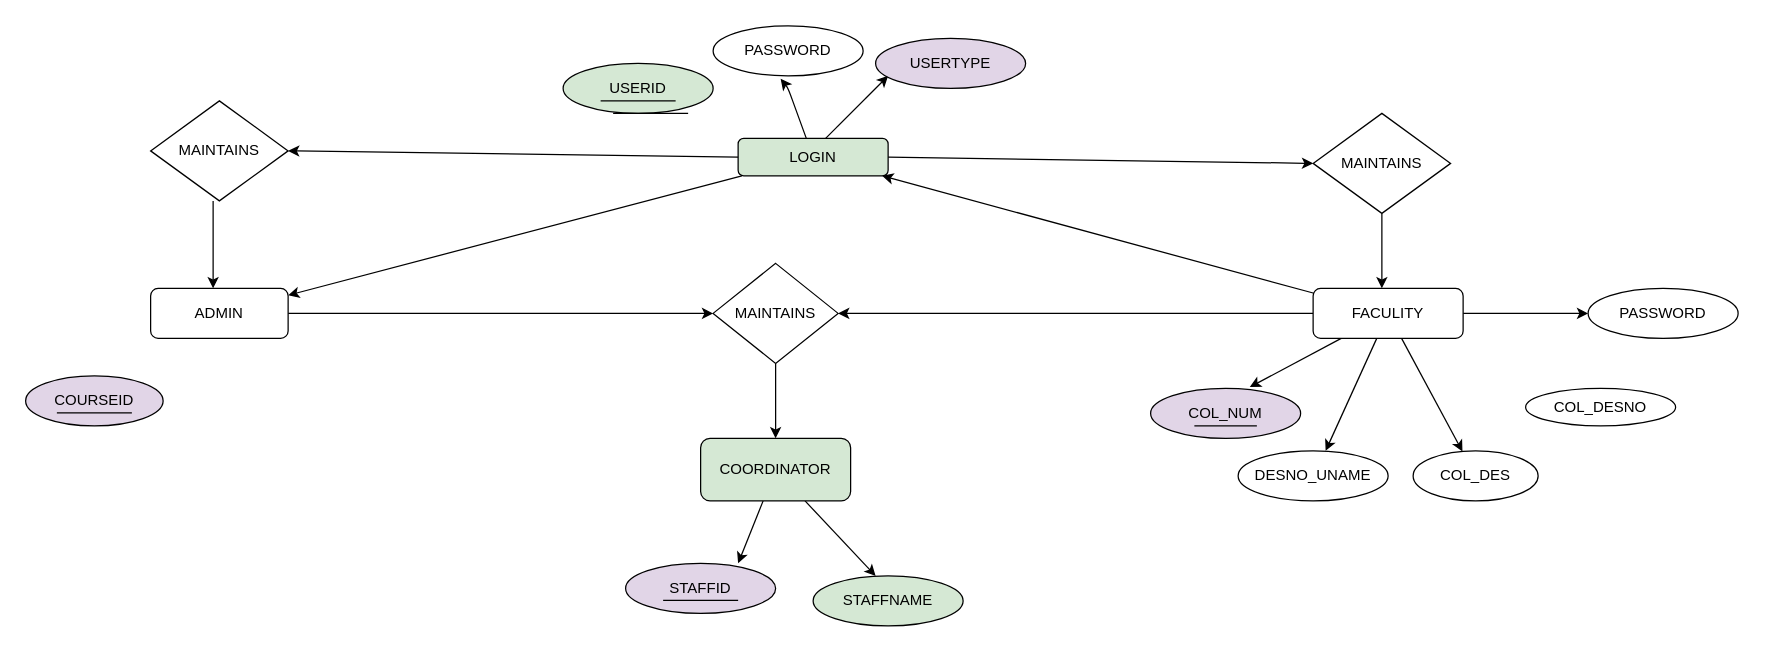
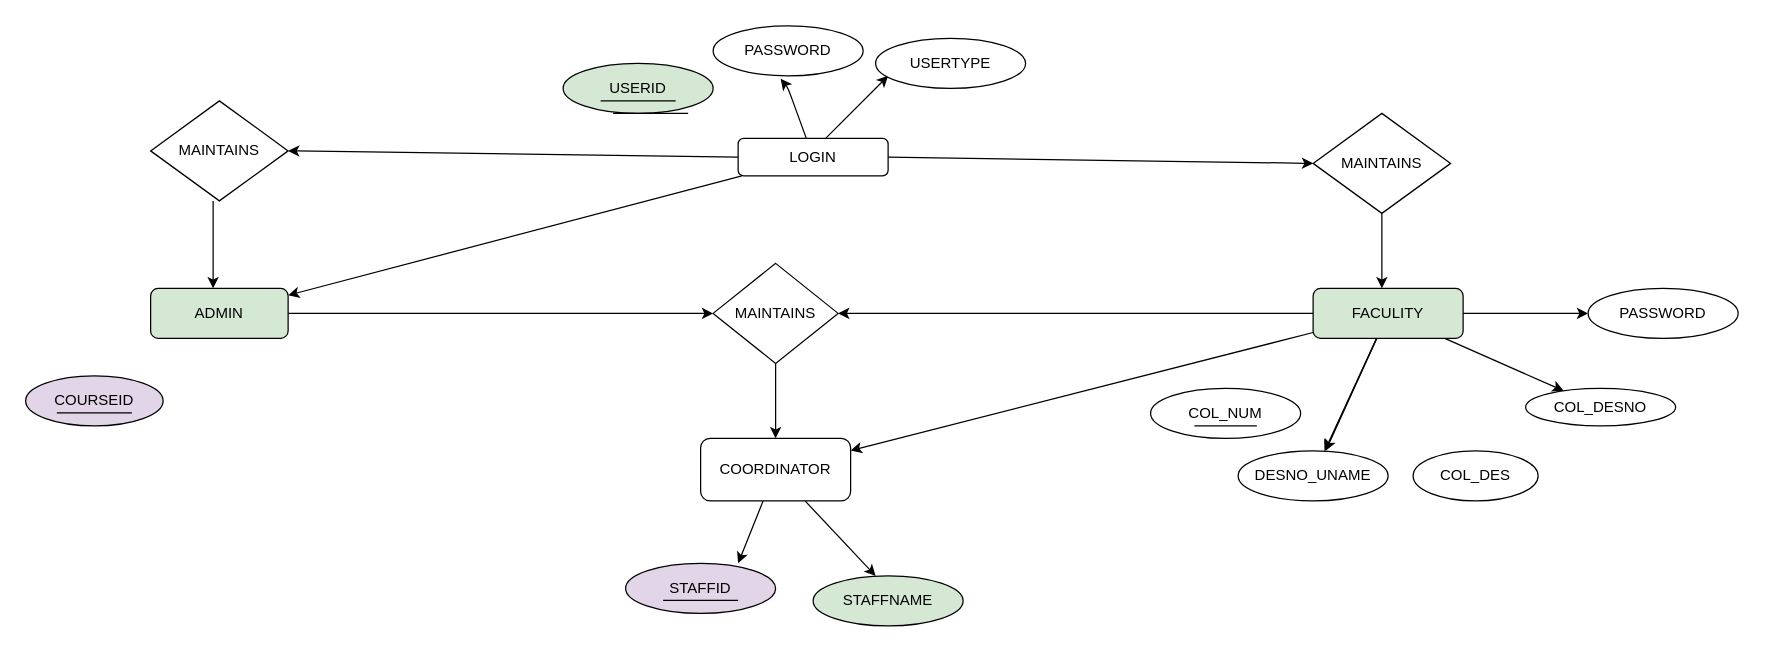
  <mxCell id="0" />
  <mxCell id="1" parent="0" />
  <mxCell id="2" style="edgeStyle=none;html=1;entryX=0.45;entryY=1.058;entryDx=0;entryDy=0;entryPerimeter=0;" edge="1" parent="1" source="4" target="8"><mxGeometry relative="1" as="geometry"><mxPoint x="630" y="60" as="targetPoint" /><Array as="points"><mxPoint x="630" y="70" /></Array></mxGeometry></mxCell>
  <mxCell id="3" style="edgeStyle=none;html=1;" edge="1" parent="1" source="4" target="30"><mxGeometry relative="1" as="geometry"><mxPoint x="550" y="80" as="targetPoint" /></mxGeometry></mxCell>
- <mxCell id="4" value="LOGIN" style="rounded=1;whiteSpace=wrap;html=1;fillColor=#d5e8d4;" vertex="1" parent="1"><mxGeometry x="590" y="110" width="120" height="30" as="geometry" /></mxCell>
+ <mxCell id="4" value="LOGIN" style="rounded=1;whiteSpace=wrap;html=1;" vertex="1" parent="1"><mxGeometry x="590" y="110" width="120" height="30" as="geometry" /></mxCell>
  <mxCell id="5" value="" style="endArrow=classic;html=1;" edge="1" parent="1"><mxGeometry width="50" height="50" relative="1" as="geometry"><mxPoint x="660" y="110" as="sourcePoint" /><mxPoint x="710" y="60" as="targetPoint" /></mxGeometry></mxCell>
  <mxCell id="6" value="USERID" style="ellipse;whiteSpace=wrap;html=1;fillColor=#d5e8d4;" vertex="1" parent="1"><mxGeometry x="450" y="50" width="120" height="40" as="geometry" /></mxCell>
  <mxCell id="7" value="" style="endArrow=none;html=1;" edge="1" parent="1"><mxGeometry width="50" height="50" relative="1" as="geometry"><mxPoint x="480" y="80" as="sourcePoint" /><mxPoint x="540" y="80" as="targetPoint" /><Array as="points"><mxPoint x="520" y="80" /></Array></mxGeometry></mxCell>
  <mxCell id="8" value="PASSWORD" style="ellipse;whiteSpace=wrap;html=1;" vertex="1" parent="1"><mxGeometry x="570" y="20" width="120" height="40" as="geometry" /></mxCell>
- <mxCell id="9" value="USERTYPE" style="ellipse;whiteSpace=wrap;html=1;fillColor=#e1d5e7;" vertex="1" parent="1"><mxGeometry x="700" y="30" width="120" height="40" as="geometry" /></mxCell>
+ <mxCell id="9" value="USERTYPE" style="ellipse;whiteSpace=wrap;html=1;" vertex="1" parent="1"><mxGeometry x="700" y="30" width="120" height="40" as="geometry" /></mxCell>
  <mxCell id="10" value="" style="endArrow=classic;html=1;startArrow=none;" edge="1" parent="1" source="14"><mxGeometry width="50" height="50" relative="1" as="geometry"><mxPoint x="1104.5" y="90" as="sourcePoint" /><mxPoint x="1105" y="230" as="targetPoint" /></mxGeometry></mxCell>
  <mxCell id="11" value="MAINTAINS" style="rhombus;whiteSpace=wrap;html=1;" vertex="1" parent="1"><mxGeometry x="120" y="80" width="110" height="80" as="geometry" /></mxCell>
  <mxCell id="12" value="" style="endArrow=classic;html=1;exitX=0;exitY=0.5;exitDx=0;exitDy=0;" edge="1" parent="1" source="4"><mxGeometry width="50" height="50" relative="1" as="geometry"><mxPoint x="380" y="180" as="sourcePoint" /><mxPoint x="230" y="120" as="targetPoint" /></mxGeometry></mxCell>
  <mxCell id="13" value="" style="endArrow=none;html=1;" edge="1" parent="1" target="14"><mxGeometry width="50" height="50" relative="1" as="geometry"><mxPoint x="1104.5" y="90" as="sourcePoint" /><mxPoint x="1105" y="230" as="targetPoint" /></mxGeometry></mxCell>
  <mxCell id="14" value="MAINTAINS" style="rhombus;whiteSpace=wrap;html=1;" vertex="1" parent="1"><mxGeometry x="1050" y="90" width="110" height="80" as="geometry" /></mxCell>
  <mxCell id="15" value="" style="endArrow=classic;html=1;exitX=1;exitY=0.5;exitDx=0;exitDy=0;entryX=0;entryY=0.5;entryDx=0;entryDy=0;" edge="1" parent="1" source="4" target="14"><mxGeometry width="50" height="50" relative="1" as="geometry"><mxPoint x="1040" y="127.5" as="sourcePoint" /><mxPoint x="1000" y="80" as="targetPoint" /></mxGeometry></mxCell>
  <mxCell id="16" value="" style="endArrow=classic;html=1;" edge="1" parent="1"><mxGeometry width="50" height="50" relative="1" as="geometry"><mxPoint x="170" y="160" as="sourcePoint" /><mxPoint x="170" y="230" as="targetPoint" /></mxGeometry></mxCell>
- <mxCell id="17" style="edgeStyle=none;html=1;entryX=0.661;entryY=-0.025;entryDx=0;entryDy=0;entryPerimeter=0;" edge="1" parent="1" source="23" target="24"><mxGeometry relative="1" as="geometry" /></mxCell>
+ <mxCell id="17" style="edgeStyle=none;html=1;" edge="1" parent="1" source="23" target="25"><mxGeometry relative="1" as="geometry" /></mxCell>
  <mxCell id="18" style="edgeStyle=none;html=1;" edge="1" parent="1" source="23"><mxGeometry relative="1" as="geometry"><mxPoint x="1060" y="360" as="targetPoint" /></mxGeometry></mxCell>
- <mxCell id="19" style="edgeStyle=none;html=1;" edge="1" parent="1" source="23" target="26"><mxGeometry relative="1" as="geometry" /></mxCell>
- <mxCell id="20" style="edgeStyle=none;html=1;" edge="1" parent="1" source="23" target="4"><mxGeometry relative="1" as="geometry" /></mxCell>
+ <mxCell id="19" style="edgeStyle=none;html=1;" edge="1" parent="1" source="23" target="37"><mxGeometry relative="1" as="geometry" /></mxCell>
+ <mxCell id="20" style="edgeStyle=none;html=1;" edge="1" parent="1" source="23" target="27"><mxGeometry relative="1" as="geometry" /></mxCell>
  <mxCell id="21" style="edgeStyle=none;html=1;" edge="1" parent="1" source="23" target="28"><mxGeometry relative="1" as="geometry" /></mxCell>
  <mxCell id="22" style="edgeStyle=none;html=1;entryX=1;entryY=0.5;entryDx=0;entryDy=0;" edge="1" parent="1" source="23" target="34"><mxGeometry relative="1" as="geometry" /></mxCell>
- <mxCell id="23" value="FACULITY" style="rounded=1;whiteSpace=wrap;html=1;" vertex="1" parent="1"><mxGeometry x="1050" y="230" width="120" height="40" as="geometry" /></mxCell>
- <mxCell id="24" value="COL_NUM" style="ellipse;whiteSpace=wrap;html=1;fillColor=#e1d5e7;" vertex="1" parent="1"><mxGeometry x="920" y="310" width="120" height="40" as="geometry" /></mxCell>
+ <mxCell id="23" value="FACULITY" style="rounded=1;whiteSpace=wrap;html=1;fillColor=#d5e8d4;" vertex="1" parent="1"><mxGeometry x="1050" y="230" width="120" height="40" as="geometry" /></mxCell>
+ <mxCell id="24" value="COL_NUM" style="ellipse;whiteSpace=wrap;html=1;" vertex="1" parent="1"><mxGeometry x="920" y="310" width="120" height="40" as="geometry" /></mxCell>
  <mxCell id="25" value="DESNO_UNAME" style="ellipse;whiteSpace=wrap;html=1;" vertex="1" parent="1"><mxGeometry x="990" y="360" width="120" height="40" as="geometry" /></mxCell>
  <mxCell id="26" value="COL_DES" style="ellipse;whiteSpace=wrap;html=1;" vertex="1" parent="1"><mxGeometry x="1130" y="360" width="100" height="40" as="geometry" /></mxCell>
  <mxCell id="27" value="COL_DESNO" style="ellipse;whiteSpace=wrap;html=1;" vertex="1" parent="1"><mxGeometry x="1220" y="310" width="120" height="30" as="geometry" /></mxCell>
  <mxCell id="28" value="PASSWORD" style="ellipse;whiteSpace=wrap;html=1;" vertex="1" parent="1"><mxGeometry x="1270" y="230" width="120" height="40" as="geometry" /></mxCell>
  <mxCell id="29" style="edgeStyle=none;html=1;" edge="1" parent="1" source="30" target="34"><mxGeometry relative="1" as="geometry" /></mxCell>
- <mxCell id="30" value="ADMIN" style="rounded=1;whiteSpace=wrap;html=1;" vertex="1" parent="1"><mxGeometry x="120" y="230" width="110" height="40" as="geometry" /></mxCell>
+ <mxCell id="30" value="ADMIN" style="rounded=1;whiteSpace=wrap;html=1;fillColor=#d5e8d4;" vertex="1" parent="1"><mxGeometry x="120" y="230" width="110" height="40" as="geometry" /></mxCell>
  <mxCell id="31" value="" style="endArrow=none;html=1;" edge="1" parent="1"><mxGeometry width="50" height="50" relative="1" as="geometry"><mxPoint x="955" y="340" as="sourcePoint" /><mxPoint x="1005" y="340" as="targetPoint" /><Array as="points"><mxPoint x="1005" y="340" /></Array></mxGeometry></mxCell>
  <mxCell id="32" value="COURSEID" style="ellipse;whiteSpace=wrap;html=1;fillColor=#e1d5e7;" vertex="1" parent="1"><mxGeometry x="20" y="300" width="110" height="40" as="geometry" /></mxCell>
  <mxCell id="33" style="edgeStyle=none;html=1;" edge="1" parent="1" source="34"><mxGeometry relative="1" as="geometry"><mxPoint x="620" y="350" as="targetPoint" /></mxGeometry></mxCell>
  <mxCell id="34" value="MAINTAINS" style="rhombus;whiteSpace=wrap;html=1;" vertex="1" parent="1"><mxGeometry x="570" y="210" width="100" height="80" as="geometry" /></mxCell>
  <mxCell id="35" style="edgeStyle=none;html=1;" edge="1" parent="1" source="37"><mxGeometry relative="1" as="geometry"><mxPoint x="590" y="450" as="targetPoint" /></mxGeometry></mxCell>
  <mxCell id="36" style="edgeStyle=none;html=1;" edge="1" parent="1" source="37"><mxGeometry relative="1" as="geometry"><mxPoint x="700" y="460" as="targetPoint" /></mxGeometry></mxCell>
- <mxCell id="37" value="COORDINATOR" style="rounded=1;whiteSpace=wrap;html=1;fillColor=#d5e8d4;" vertex="1" parent="1"><mxGeometry x="560" y="350" width="120" height="50" as="geometry" /></mxCell>
+ <mxCell id="37" value="COORDINATOR" style="rounded=1;whiteSpace=wrap;html=1;" vertex="1" parent="1"><mxGeometry x="560" y="350" width="120" height="50" as="geometry" /></mxCell>
  <mxCell id="38" value="STAFFID" style="ellipse;whiteSpace=wrap;html=1;fillColor=#e1d5e7;" vertex="1" parent="1"><mxGeometry x="500" y="450" width="120" height="40" as="geometry" /></mxCell>
  <mxCell id="39" value="STAFFNAME" style="ellipse;whiteSpace=wrap;html=1;fillColor=#d5e8d4;" vertex="1" parent="1"><mxGeometry x="650" y="460" width="120" height="40" as="geometry" /></mxCell>
  <mxCell id="40" value="" style="endArrow=none;html=1;" edge="1" parent="1"><mxGeometry width="50" height="50" relative="1" as="geometry"><mxPoint x="45" y="329.5" as="sourcePoint" /><mxPoint x="105" y="329.5" as="targetPoint" /><Array as="points"><mxPoint x="85" y="329.5" /></Array></mxGeometry></mxCell>
  <mxCell id="41" value="" style="endArrow=none;html=1;" edge="1" parent="1"><mxGeometry width="50" height="50" relative="1" as="geometry"><mxPoint x="490" y="90" as="sourcePoint" /><mxPoint x="550" y="90" as="targetPoint" /><Array as="points"><mxPoint x="530" y="90" /></Array></mxGeometry></mxCell>
  <mxCell id="42" value="" style="endArrow=none;html=1;" edge="1" parent="1"><mxGeometry width="50" height="50" relative="1" as="geometry"><mxPoint x="530" y="479.5" as="sourcePoint" /><mxPoint x="590" y="479.5" as="targetPoint" /><Array as="points"><mxPoint x="570" y="479.5" /></Array></mxGeometry></mxCell>
